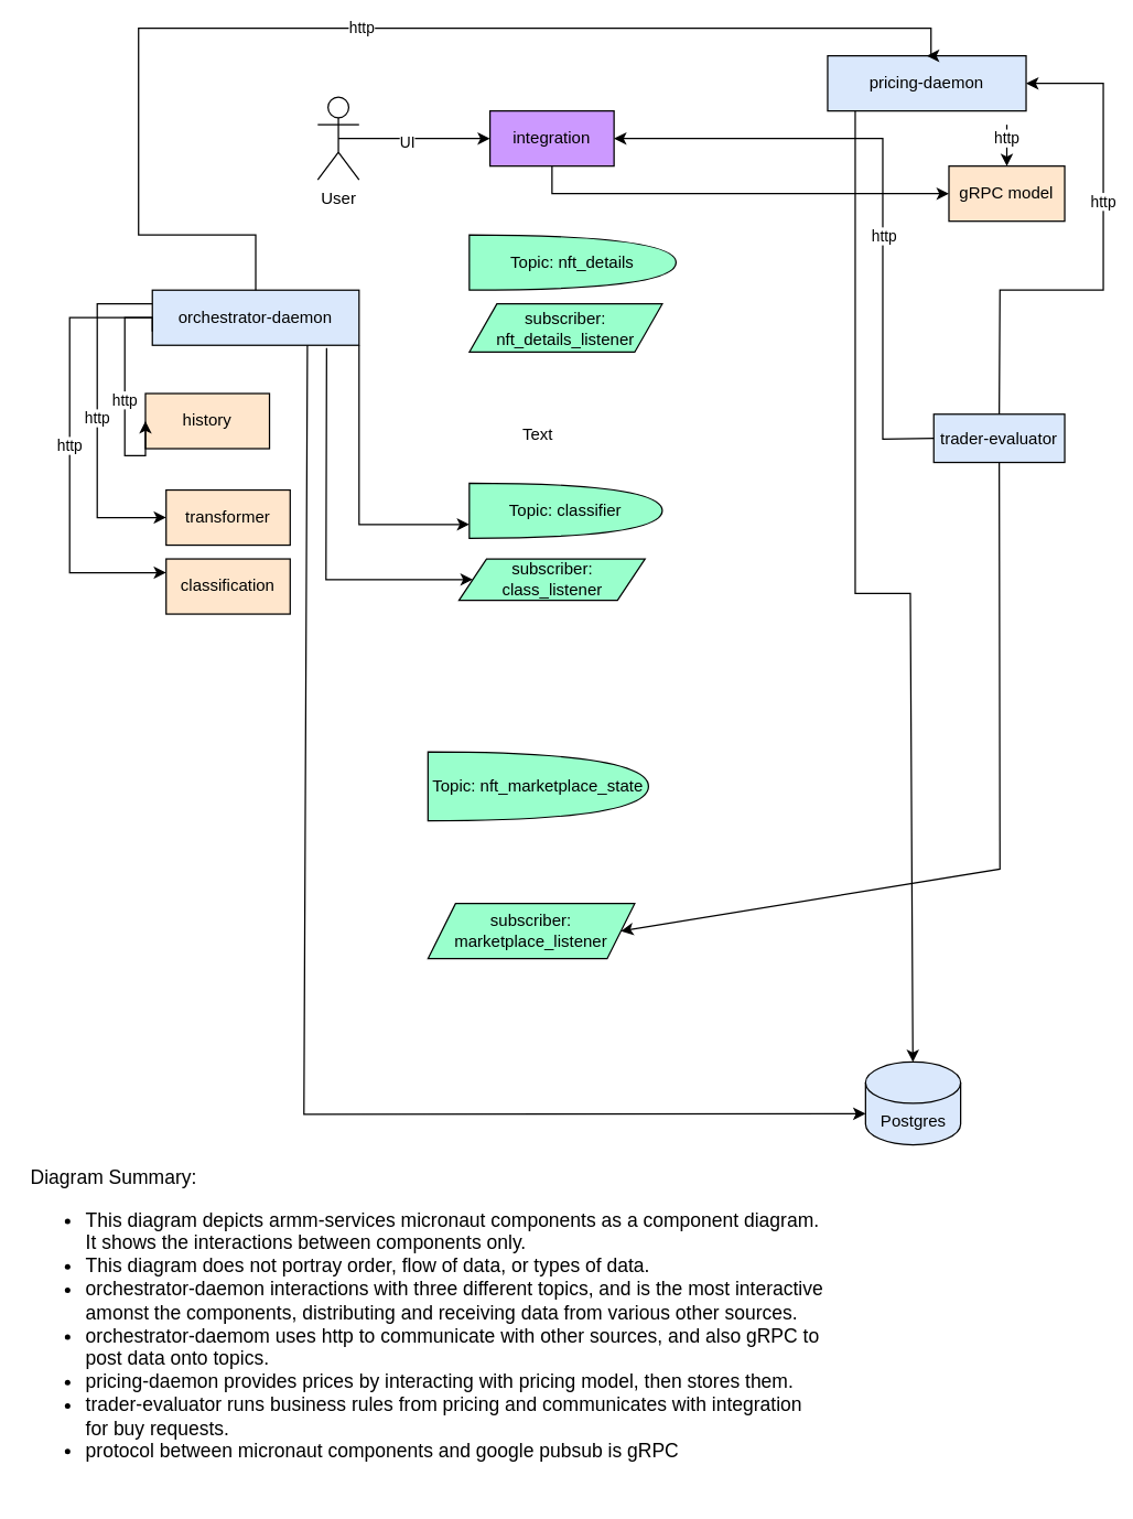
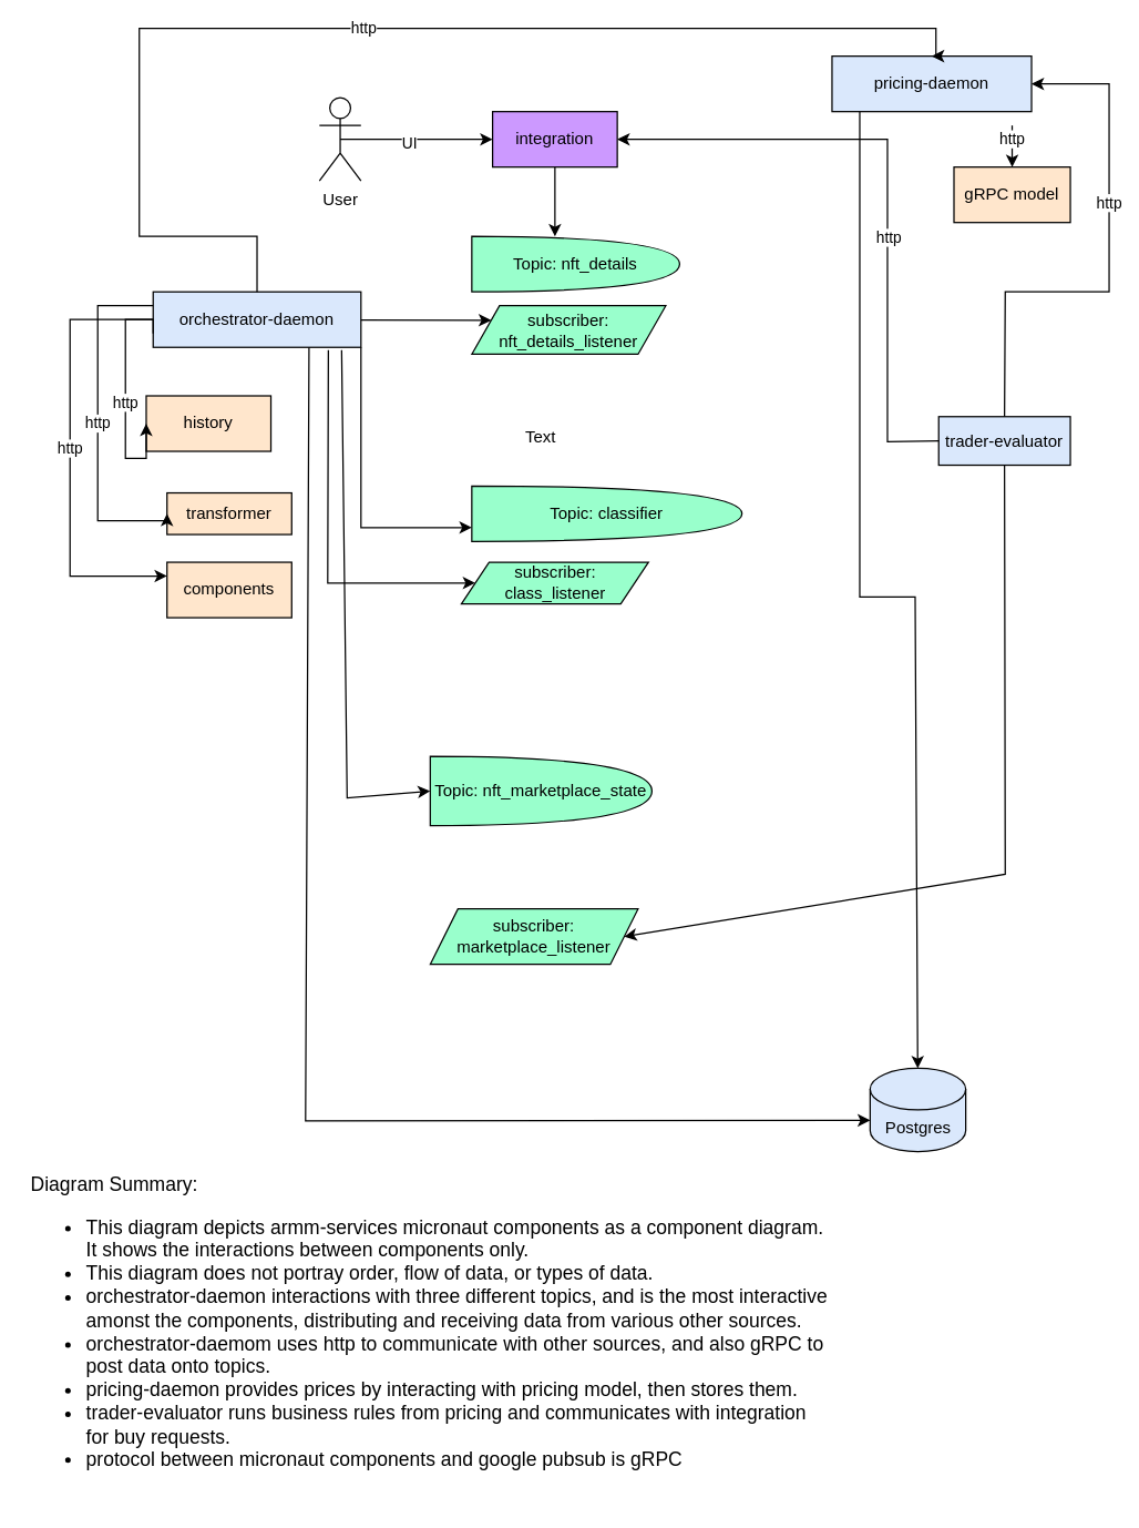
  <mxCell id="0" />
  <mxCell id="1" parent="0" />
  <mxCell id="2" value="Topic: nft_details" style="shape=or;whiteSpace=wrap;html=1;fillColor=#99FFCC;" parent="1" vertex="1"><mxGeometry x="340" y="170" width="150" height="40" as="geometry" /></mxCell>
- <mxCell id="3" value="Topic: classifier" style="shape=or;whiteSpace=wrap;html=1;fillColor=#99FFCC;" parent="1" vertex="1"><mxGeometry x="340" y="350" width="140" height="40" as="geometry" /></mxCell>
+ <mxCell id="3" value="Topic: classifier" style="shape=or;whiteSpace=wrap;html=1;fillColor=#99FFCC;" parent="1" vertex="1"><mxGeometry x="340" y="350" width="195" height="40" as="geometry" /></mxCell>
  <mxCell id="4" value="Topic: nft_marketplace_state" style="shape=or;whiteSpace=wrap;html=1;fillColor=#99FFCC;" parent="1" vertex="1"><mxGeometry x="310" y="545" width="160" height="50" as="geometry" /></mxCell>
  <mxCell id="5" value="history" style="rounded=0;whiteSpace=wrap;html=1;fillColor=#FFE6CC;" parent="1" vertex="1"><mxGeometry x="105" y="285" width="90" height="40" as="geometry" /></mxCell>
- <mxCell id="6" value="transformer" style="rounded=0;whiteSpace=wrap;html=1;fillColor=#FFE6CC;" parent="1" vertex="1"><mxGeometry x="120" y="355" width="90" height="40" as="geometry" /></mxCell>
- <mxCell id="7" value="classification" style="rounded=0;whiteSpace=wrap;html=1;fillColor=#FFE6CC;" parent="1" vertex="1"><mxGeometry x="120" y="405" width="90" height="40" as="geometry" /></mxCell>
+ <mxCell id="6" value="transformer" style="rounded=0;whiteSpace=wrap;html=1;fillColor=#FFE6CC;" parent="1" vertex="1"><mxGeometry x="120" y="355" width="90" height="30" as="geometry" /></mxCell>
+ <mxCell id="7" value="components" style="rounded=0;whiteSpace=wrap;html=1;fillColor=#FFE6CC;" parent="1" vertex="1"><mxGeometry x="120" y="405" width="90" height="40" as="geometry" /></mxCell>
  <mxCell id="8" value="http" style="edgeStyle=orthogonalEdgeStyle;rounded=0;orthogonalLoop=1;jettySize=auto;html=1;exitX=0;exitY=0.5;exitDx=0;exitDy=0;entryX=0;entryY=0.5;entryDx=0;entryDy=0;" parent="1" source="10" target="5" edge="1"><mxGeometry relative="1" as="geometry"><Array as="points"><mxPoint x="90" y="230" /><mxPoint x="90" y="330" /></Array></mxGeometry></mxCell>
  <mxCell id="9" style="edgeStyle=orthogonalEdgeStyle;rounded=0;orthogonalLoop=1;jettySize=auto;html=1;exitX=1;exitY=1;exitDx=0;exitDy=0;entryX=0;entryY=0.75;entryDx=0;entryDy=0;entryPerimeter=0;" parent="1" source="10" target="3" edge="1"><mxGeometry relative="1" as="geometry" /></mxCell>
  <mxCell id="10" value="orchestrator-daemon" style="rounded=0;whiteSpace=wrap;html=1;fillColor=#DAE8FC;" parent="1" vertex="1"><mxGeometry x="110" y="210" width="150" height="40" as="geometry" /></mxCell>
  <mxCell id="11" value="pricing-daemon" style="rounded=0;whiteSpace=wrap;html=1;fillColor=#DAE8FC;" parent="1" vertex="1"><mxGeometry x="600" y="40" width="144" height="40" as="geometry" /></mxCell>
  <mxCell id="12" value="trader-evaluator" style="rounded=0;whiteSpace=wrap;html=1;fillColor=#DAE8FC;" parent="1" vertex="1"><mxGeometry x="677" y="300" width="95" height="35" as="geometry" /></mxCell>
  <mxCell id="13" value="gRPC model" style="rounded=0;whiteSpace=wrap;html=1;fillColor=#FFE6CC;" parent="1" vertex="1"><mxGeometry x="688" y="120" width="84" height="40" as="geometry" /></mxCell>
- <mxCell id="14" style="edgeStyle=orthogonalEdgeStyle;rounded=0;orthogonalLoop=1;jettySize=auto;html=1;exitX=0.5;exitY=1;exitDx=0;exitDy=0;" parent="1" source="15" target="13" edge="1"><mxGeometry relative="1" as="geometry" /></mxCell>
+ <mxCell id="14" style="edgeStyle=orthogonalEdgeStyle;rounded=0;orthogonalLoop=1;jettySize=auto;html=1;exitX=0.5;exitY=1;exitDx=0;exitDy=0;entryX=0.4;entryY=0;entryDx=0;entryDy=0;entryPerimeter=0;" parent="1" source="15" target="2" edge="1"><mxGeometry relative="1" as="geometry" /></mxCell>
  <mxCell id="15" value="integration" style="rounded=0;whiteSpace=wrap;html=1;fillColor=#CC99FF;" parent="1" vertex="1"><mxGeometry x="355" y="80" width="90" height="40" as="geometry" /></mxCell>
  <mxCell id="16" value="subscriber: nft_details_listener" style="shape=parallelogram;perimeter=parallelogramPerimeter;whiteSpace=wrap;html=1;fixedSize=1;fillColor=#99FFCC;" parent="1" vertex="1"><mxGeometry x="340" y="220" width="140" height="35" as="geometry" /></mxCell>
  <mxCell id="17" value="subscriber: class_listener" style="shape=parallelogram;perimeter=parallelogramPerimeter;whiteSpace=wrap;html=1;fixedSize=1;fillColor=#99FFCC;" parent="1" vertex="1"><mxGeometry x="332.5" y="405" width="135" height="30" as="geometry" /></mxCell>
  <mxCell id="18" value="subscriber: marketplace_listener" style="shape=parallelogram;perimeter=parallelogramPerimeter;whiteSpace=wrap;html=1;fixedSize=1;fillColor=#99FFCC;" parent="1" vertex="1"><mxGeometry x="310" y="655" width="150" height="40" as="geometry" /></mxCell>
  <mxCell id="19" style="edgeStyle=orthogonalEdgeStyle;rounded=0;orthogonalLoop=1;jettySize=auto;html=1;exitX=0.5;exitY=0.5;exitDx=0;exitDy=0;exitPerimeter=0;" parent="1" source="21" target="15" edge="1"><mxGeometry relative="1" as="geometry" /></mxCell>
  <mxCell id="20" value="UI" style="edgeLabel;html=1;align=center;verticalAlign=middle;resizable=0;points=[];" parent="19" vertex="1" connectable="0"><mxGeometry x="-0.108" y="-2" relative="1" as="geometry"><mxPoint as="offset" /></mxGeometry></mxCell>
  <mxCell id="21" value="User" style="shape=umlActor;verticalLabelPosition=bottom;verticalAlign=top;html=1;outlineConnect=0;" parent="1" vertex="1"><mxGeometry x="230" y="70" width="30" height="60" as="geometry" /></mxCell>
+ <mxCell id="22" value="" style="endArrow=classic;html=1;rounded=0;entryX=0;entryY=0.25;entryDx=0;entryDy=0;" parent="1" source="10" target="16" edge="1"><mxGeometry width="50" height="50" relative="1" as="geometry"><mxPoint x="260" y="231" as="sourcePoint" /><mxPoint x="250" y="180" as="targetPoint" /></mxGeometry></mxCell>
  <mxCell id="23" value="http" style="edgeStyle=orthogonalEdgeStyle;rounded=0;orthogonalLoop=1;jettySize=auto;html=1;exitX=0;exitY=0.25;exitDx=0;exitDy=0;entryX=0;entryY=0.5;entryDx=0;entryDy=0;" parent="1" source="10" target="6" edge="1"><mxGeometry relative="1" as="geometry"><mxPoint x="120" y="240" as="sourcePoint" /><mxPoint x="130" y="315" as="targetPoint" /><Array as="points"><mxPoint x="70" y="220" /><mxPoint x="70" y="375" /></Array></mxGeometry></mxCell>
  <mxCell id="24" value="http" style="edgeStyle=orthogonalEdgeStyle;rounded=0;orthogonalLoop=1;jettySize=auto;html=1;exitX=0;exitY=0.75;exitDx=0;exitDy=0;entryX=0;entryY=0.25;entryDx=0;entryDy=0;" parent="1" source="10" target="7" edge="1"><mxGeometry relative="1" as="geometry"><mxPoint x="120" y="230" as="sourcePoint" /><mxPoint x="110" y="385" as="targetPoint" /><Array as="points"><mxPoint x="110" y="230" /><mxPoint x="50" y="230" /><mxPoint x="50" y="415" /></Array></mxGeometry></mxCell>
  <mxCell id="25" value="Postgres" style="shape=cylinder3;whiteSpace=wrap;html=1;boundedLbl=1;backgroundOutline=1;size=15;fillColor=#DAE8FC;" parent="1" vertex="1"><mxGeometry x="627.5" y="770" width="69" height="60" as="geometry" /></mxCell>
  <mxCell id="26" value="" style="endArrow=classic;html=1;rounded=0;exitX=0.75;exitY=1;exitDx=0;exitDy=0;entryX=0;entryY=0;entryDx=0;entryDy=37.5;entryPerimeter=0;" parent="1" source="10" target="25" edge="1"><mxGeometry width="50" height="50" relative="1" as="geometry"><mxPoint x="530" y="340" as="sourcePoint" /><mxPoint x="580" y="290" as="targetPoint" /><Array as="points"><mxPoint x="220" y="808" /></Array></mxGeometry></mxCell>
  <mxCell id="27" value="" style="endArrow=classic;html=1;rounded=0;exitX=0.843;exitY=1.05;exitDx=0;exitDy=0;exitPerimeter=0;entryX=0;entryY=0.5;entryDx=0;entryDy=0;" parent="1" source="10" target="17" edge="1"><mxGeometry width="50" height="50" relative="1" as="geometry"><mxPoint x="305" y="330" as="sourcePoint" /><mxPoint x="355" y="280" as="targetPoint" /><Array as="points"><mxPoint x="236" y="420" /></Array></mxGeometry></mxCell>
+ <mxCell id="28" value="" style="endArrow=classic;html=1;rounded=0;exitX=0.907;exitY=1.05;exitDx=0;exitDy=0;exitPerimeter=0;entryX=0;entryY=0.5;entryDx=0;entryDy=0;entryPerimeter=0;" parent="1" source="10" target="4" edge="1"><mxGeometry width="50" height="50" relative="1" as="geometry"><mxPoint x="490" y="390" as="sourcePoint" /><mxPoint x="540" y="340" as="targetPoint" /><Array as="points"><mxPoint x="250" y="575" /></Array></mxGeometry></mxCell>
  <mxCell id="29" value="http" style="edgeStyle=orthogonalEdgeStyle;rounded=0;orthogonalLoop=1;jettySize=auto;html=1;exitX=0.5;exitY=0;exitDx=0;exitDy=0;entryX=0.5;entryY=0;entryDx=0;entryDy=0;" parent="1" source="10" target="11" edge="1"><mxGeometry relative="1" as="geometry"><mxPoint x="120" y="240" as="sourcePoint" /><mxPoint x="130" y="340" as="targetPoint" /><Array as="points"><mxPoint x="185" y="170" /><mxPoint x="100" y="170" /><mxPoint x="100" y="20" /><mxPoint x="675" y="20" /></Array></mxGeometry></mxCell>
  <mxCell id="30" value="" style="endArrow=classic;html=1;rounded=0;" parent="1" target="25" edge="1"><mxGeometry width="50" height="50" relative="1" as="geometry"><mxPoint x="620" y="80" as="sourcePoint" /><mxPoint x="630" y="640" as="targetPoint" /><Array as="points"><mxPoint x="620" y="430" /><mxPoint x="660" y="430" /></Array></mxGeometry></mxCell>
  <mxCell id="31" value="http" style="endArrow=classic;html=1;rounded=0;" parent="1" target="13" edge="1"><mxGeometry x="-0.333" width="50" height="50" relative="1" as="geometry"><mxPoint x="730" y="90" as="sourcePoint" /><mxPoint x="540" y="190" as="targetPoint" /><mxPoint as="offset" /></mxGeometry></mxCell>
  <mxCell id="32" value="http" style="endArrow=classic;html=1;rounded=0;entryX=1;entryY=0.5;entryDx=0;entryDy=0;exitX=0.5;exitY=0;exitDx=0;exitDy=0;" parent="1" source="12" target="11" edge="1"><mxGeometry x="0.233" width="50" height="50" relative="1" as="geometry"><mxPoint x="800" y="210" as="sourcePoint" /><mxPoint x="800" y="110" as="targetPoint" /><Array as="points"><mxPoint x="725" y="210" /><mxPoint x="800" y="210" /><mxPoint x="800" y="60" /></Array><mxPoint as="offset" /></mxGeometry></mxCell>
  <mxCell id="33" value="" style="endArrow=classic;html=1;rounded=0;exitX=0.5;exitY=1;exitDx=0;exitDy=0;entryX=1;entryY=0.5;entryDx=0;entryDy=0;" parent="1" source="12" target="18" edge="1"><mxGeometry width="50" height="50" relative="1" as="geometry"><mxPoint x="490" y="540" as="sourcePoint" /><mxPoint x="540" y="490" as="targetPoint" /><Array as="points"><mxPoint x="725" y="630" /></Array></mxGeometry></mxCell>
  <mxCell id="34" value="" style="endArrow=classic;html=1;rounded=0;entryX=1;entryY=0.5;entryDx=0;entryDy=0;exitX=0;exitY=0.5;exitDx=0;exitDy=0;" parent="1" source="12" target="15" edge="1"><mxGeometry width="50" height="50" relative="1" as="geometry"><mxPoint x="680" y="310" as="sourcePoint" /><mxPoint x="540" y="290" as="targetPoint" /><Array as="points"><mxPoint x="640" y="318" /><mxPoint x="640" y="100" /></Array></mxGeometry></mxCell>
  <mxCell id="35" value="http" style="edgeLabel;html=1;align=center;verticalAlign=middle;resizable=0;points=[];" parent="34" vertex="1" connectable="0"><mxGeometry x="0.195" y="1" relative="1" as="geometry"><mxPoint x="14" y="69" as="offset" /></mxGeometry></mxCell>
  <mxCell id="36" value="Text" style="text;html=1;strokeColor=none;fillColor=none;align=center;verticalAlign=middle;whiteSpace=wrap;rounded=0;" parent="1" vertex="1"><mxGeometry x="360" y="300" width="60" height="30" as="geometry" /></mxCell>
  <mxCell id="37" value="Diagram Summary:&lt;br&gt;&lt;ul&gt;&lt;li style=&quot;&quot;&gt;This diagram depicts armm-services micronaut components as a component diagram. It shows the interactions between components only.&lt;/li&gt;&lt;li style=&quot;&quot;&gt;This diagram does not portray order, flow of data, or types of data.&lt;/li&gt;&lt;li style=&quot;&quot;&gt;orchestrator-daemon interactions with three different topics, and is the most interactive amonst the components, distributing and receiving data from various other sources.&lt;/li&gt;&lt;li style=&quot;&quot;&gt;orchestrator-daemom uses http to communicate with other sources, and also gRPC to post data onto topics.&amp;nbsp;&lt;/li&gt;&lt;li style=&quot;&quot;&gt;pricing-daemon provides prices by interacting with pricing model, then stores them.&lt;/li&gt;&lt;li style=&quot;&quot;&gt;trader-evaluator runs business rules from pricing and communicates with integration for buy requests.&lt;/li&gt;&lt;li style=&quot;&quot;&gt;protocol between micronaut components and google pubsub is gRPC&lt;/li&gt;&lt;/ul&gt;" style="text;html=1;strokeColor=none;fillColor=none;align=left;verticalAlign=middle;whiteSpace=wrap;rounded=0;fontSize=14;" parent="1" vertex="1"><mxGeometry x="20" y="840" width="580" height="240" as="geometry" /></mxCell>
